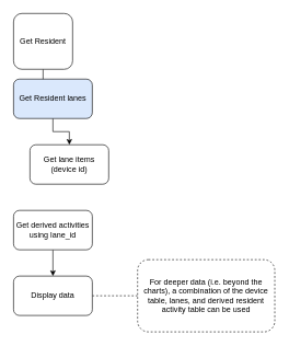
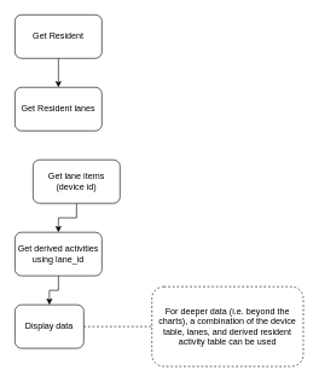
  <mxCell id="0" />
  <mxCell id="1" parent="0" />
  <mxCell id="2" style="edgeStyle=orthogonalEdgeStyle;rounded=0;orthogonalLoop=1;jettySize=auto;html=1;entryX=0.5;entryY=0;entryDx=0;entryDy=0;" edge="1" parent="1" source="3" target="5"><mxGeometry relative="1" as="geometry" /></mxCell>
- <mxCell id="3" value="Get Resident" style="rounded=1;whiteSpace=wrap;html=1;" vertex="1" parent="1"><mxGeometry x="20" y="20" width="90" height="85" as="geometry" /></mxCell>
- <mxCell id="4" style="edgeStyle=orthogonalEdgeStyle;rounded=0;orthogonalLoop=1;jettySize=auto;html=1;entryX=0.5;entryY=0;entryDx=0;entryDy=0;" edge="1" parent="1" source="5" target="7"><mxGeometry relative="1" as="geometry" /></mxCell>
- <mxCell id="5" value="Get Resident lanes" style="rounded=1;whiteSpace=wrap;html=1;fillColor=#dae8fc;" vertex="1" parent="1"><mxGeometry x="20" y="120" width="120" height="60" as="geometry" /></mxCell>
+ <mxCell id="3" value="Get Resident" style="rounded=1;whiteSpace=wrap;html=1;" vertex="1" parent="1"><mxGeometry x="20" y="20" width="120" height="60" as="geometry" /></mxCell>
+ <mxCell id="5" value="Get Resident lanes" style="rounded=1;whiteSpace=wrap;html=1;" vertex="1" parent="1"><mxGeometry x="20" y="120" width="120" height="60" as="geometry" /></mxCell>
+ <mxCell id="6" style="edgeStyle=orthogonalEdgeStyle;rounded=0;orthogonalLoop=1;jettySize=auto;html=1;" edge="1" parent="1" source="7" target="9"><mxGeometry relative="1" as="geometry" /></mxCell>
  <mxCell id="7" value="Get lane items (device id)" style="rounded=1;whiteSpace=wrap;html=1;" vertex="1" parent="1"><mxGeometry x="45" y="220" width="120" height="60" as="geometry" /></mxCell>
  <mxCell id="8" style="edgeStyle=orthogonalEdgeStyle;rounded=0;orthogonalLoop=1;jettySize=auto;html=1;" edge="1" parent="1" source="9" target="11"><mxGeometry relative="1" as="geometry" /></mxCell>
  <mxCell id="9" value="Get derived activities using lane_id" style="rounded=1;whiteSpace=wrap;html=1;" vertex="1" parent="1"><mxGeometry x="20" y="320" width="120" height="60" as="geometry" /></mxCell>
  <mxCell id="10" style="edgeStyle=orthogonalEdgeStyle;rounded=0;orthogonalLoop=1;jettySize=auto;html=1;dashed=1;endArrow=none;startFill=0;" edge="1" parent="1" source="11" target="12"><mxGeometry relative="1" as="geometry" /></mxCell>
- <mxCell id="11" value="Display data" style="rounded=1;whiteSpace=wrap;html=1;" vertex="1" parent="1"><mxGeometry x="20" y="420" width="120" height="60" as="geometry" /></mxCell>
+ <mxCell id="11" value="Display data" style="rounded=1;whiteSpace=wrap;html=1;" vertex="1" parent="1"><mxGeometry x="20" y="420" width="95" height="60" as="geometry" /></mxCell>
  <mxCell id="12" value="For deeper data (i.e. beyond the charts), a combination of the device table, lanes, and derived resident activity table can be used" style="rounded=1;whiteSpace=wrap;html=1;dashed=1;" vertex="1" parent="1"><mxGeometry x="209" y="395" width="209" height="110" as="geometry" /></mxCell>
